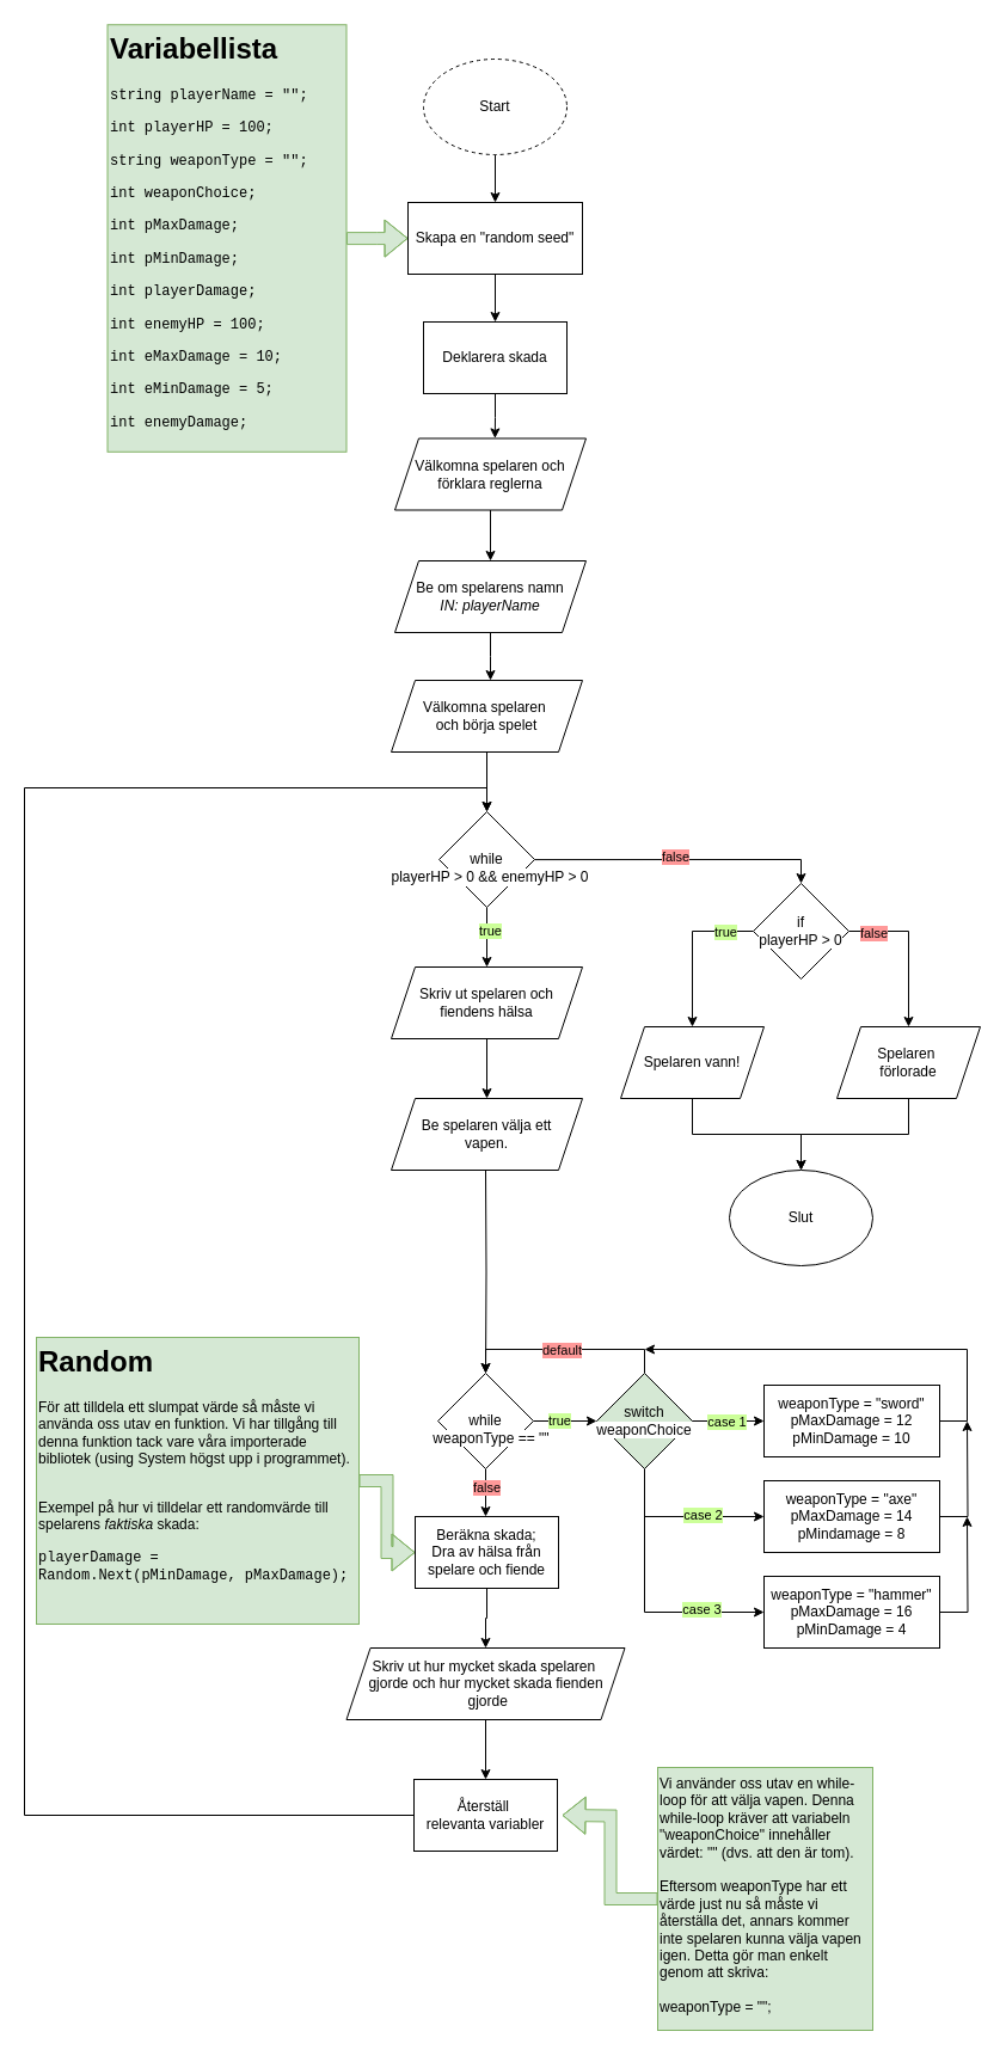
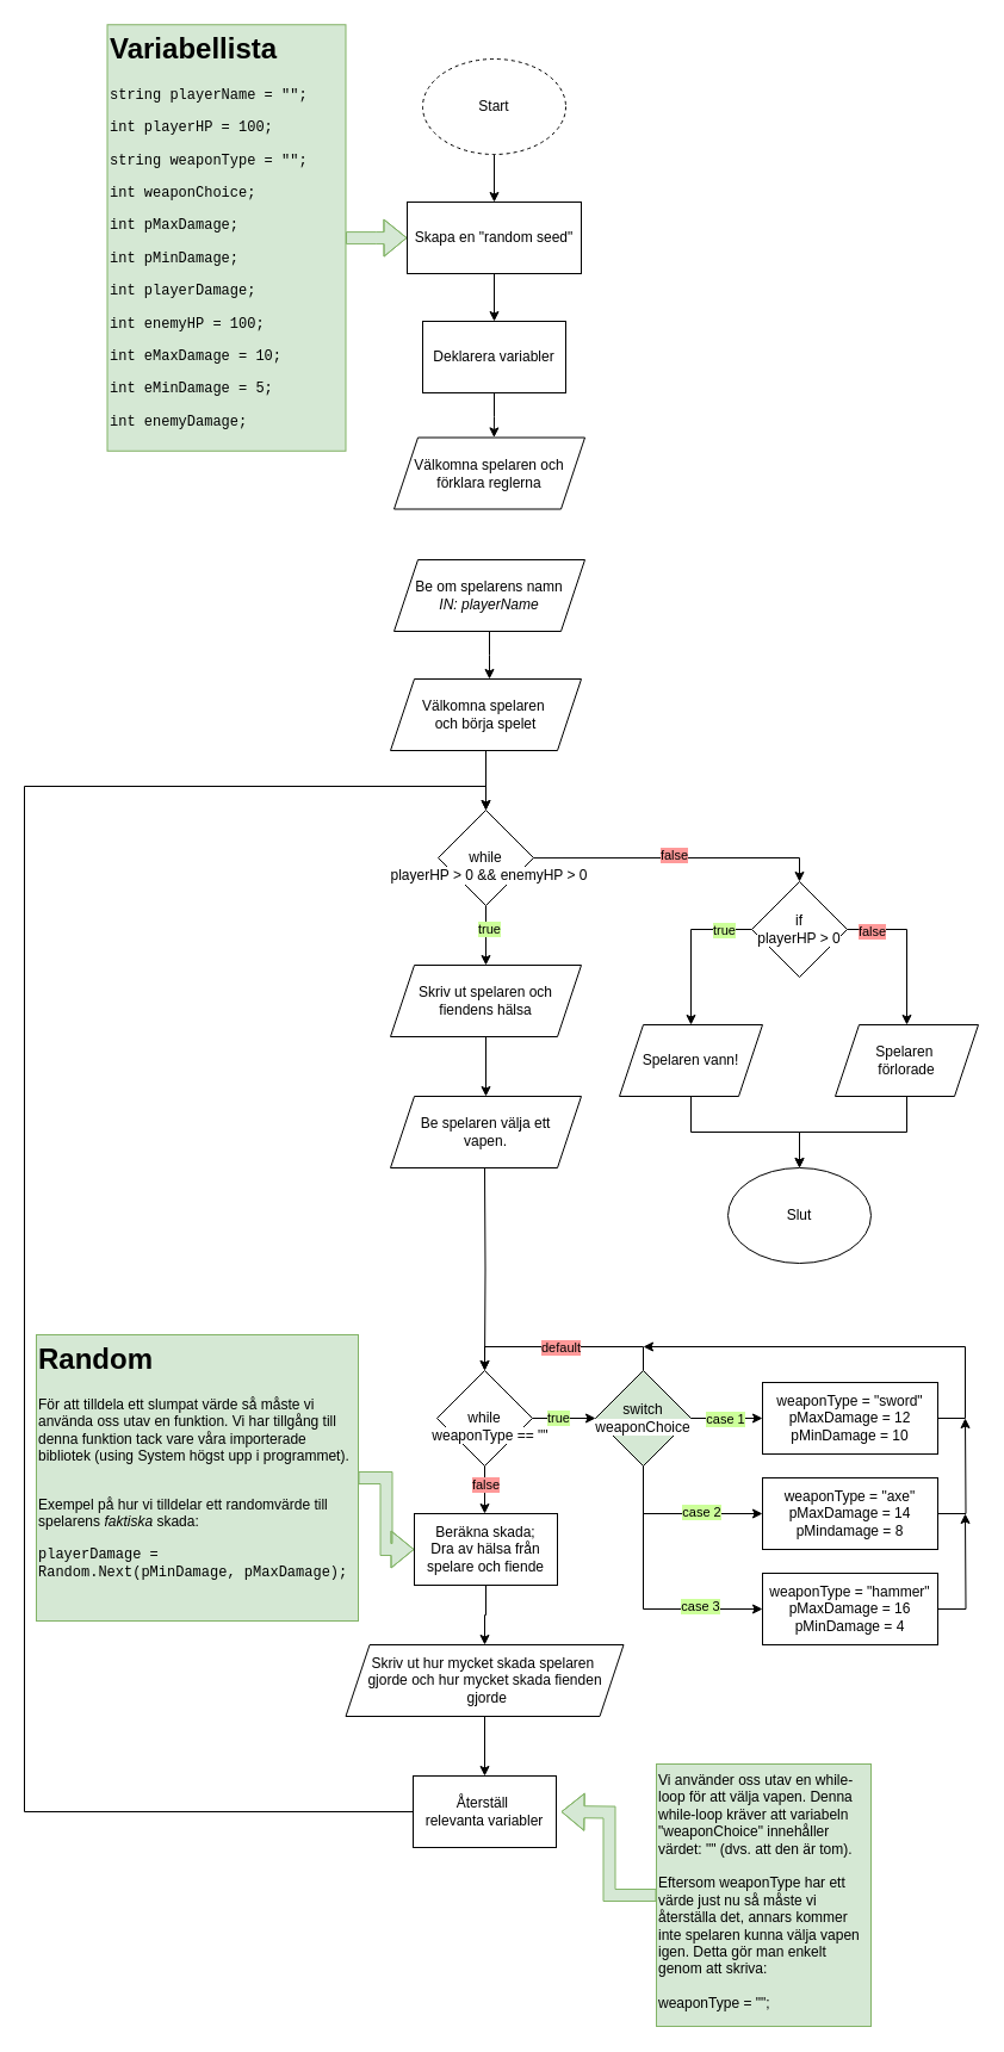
  <mxCell id="0" />
  <mxCell id="1" parent="0" />
  <mxCell id="2" style="edgeStyle=orthogonalEdgeStyle;rounded=0;orthogonalLoop=1;jettySize=auto;html=1;" edge="1" parent="1" source="3" target="5"><mxGeometry relative="1" as="geometry" /></mxCell>
  <mxCell id="3" value="Start" style="ellipse;whiteSpace=wrap;html=1;dashed=1;" vertex="1" parent="1"><mxGeometry x="354" y="49" width="120" height="80" as="geometry" /></mxCell>
  <mxCell id="4" style="edgeStyle=orthogonalEdgeStyle;rounded=0;orthogonalLoop=1;jettySize=auto;html=1;entryX=0.5;entryY=0;entryDx=0;entryDy=0;" edge="1" parent="1" source="5" target="7"><mxGeometry relative="1" as="geometry" /></mxCell>
  <mxCell id="5" value="Skapa en &quot;random seed&quot;" style="rounded=0;whiteSpace=wrap;html=1;" vertex="1" parent="1"><mxGeometry x="341" y="169" width="146" height="60" as="geometry" /></mxCell>
  <mxCell id="6" style="edgeStyle=orthogonalEdgeStyle;rounded=0;orthogonalLoop=1;jettySize=auto;html=1;entryX=0.524;entryY=-0.001;entryDx=0;entryDy=0;entryPerimeter=0;" edge="1" parent="1" source="7" target="11"><mxGeometry relative="1" as="geometry" /></mxCell>
- <mxCell id="7" value="Deklarera skada" style="rounded=0;whiteSpace=wrap;html=1;" vertex="1" parent="1"><mxGeometry x="354" y="269" width="120" height="60" as="geometry" /></mxCell>
+ <mxCell id="7" value="Deklarera variabler" style="rounded=0;whiteSpace=wrap;html=1;" vertex="1" parent="1"><mxGeometry x="354" y="269" width="120" height="60" as="geometry" /></mxCell>
  <mxCell id="8" style="edgeStyle=orthogonalEdgeStyle;rounded=0;orthogonalLoop=1;jettySize=auto;html=1;entryX=0;entryY=0.5;entryDx=0;entryDy=0;shape=flexArrow;fillColor=#d5e8d4;strokeColor=#82b366;" edge="1" parent="1" source="9" target="5"><mxGeometry relative="1" as="geometry" /></mxCell>
  <mxCell id="9" value="&lt;h1 style=&quot;margin-top: 0px;&quot;&gt;Variabellista&lt;/h1&gt;&lt;p&gt;&lt;font face=&quot;Courier New&quot;&gt;string playerName = &quot;&quot;;&lt;/font&gt;&lt;/p&gt;&lt;p&gt;&lt;font face=&quot;Courier New&quot;&gt;int playerHP = 100;&lt;/font&gt;&lt;/p&gt;&lt;p&gt;&lt;font face=&quot;Courier New&quot;&gt;string weaponType = &quot;&quot;;&lt;/font&gt;&lt;/p&gt;&lt;p&gt;&lt;font face=&quot;Courier New&quot;&gt;int weaponChoice;&lt;/font&gt;&lt;/p&gt;&lt;p&gt;&lt;font face=&quot;Courier New&quot;&gt;int pMaxDamage;&lt;/font&gt;&lt;/p&gt;&lt;p&gt;&lt;font face=&quot;Courier New&quot;&gt;int pMinDamage;&lt;/font&gt;&lt;/p&gt;&lt;p&gt;&lt;font face=&quot;Courier New&quot;&gt;int playerDamage;&lt;/font&gt;&lt;/p&gt;&lt;p&gt;&lt;font face=&quot;Courier New&quot;&gt;int enemyHP = 100;&lt;/font&gt;&lt;/p&gt;&lt;p&gt;&lt;font face=&quot;Courier New&quot;&gt;int eMaxDamage = 10;&lt;/font&gt;&lt;/p&gt;&lt;p&gt;&lt;font face=&quot;Courier New&quot;&gt;int eMinDamage = 5;&lt;/font&gt;&lt;/p&gt;&lt;p&gt;&lt;font face=&quot;Courier New&quot;&gt;int enemyDamage;&lt;/font&gt;&lt;/p&gt;&lt;p&gt;&lt;br&gt;&lt;/p&gt;" style="text;html=1;whiteSpace=wrap;overflow=hidden;rounded=0;fillColor=#d5e8d4;strokeColor=#82b366;" vertex="1" parent="1"><mxGeometry x="89.5" y="20.25" width="200" height="357.5" as="geometry" /></mxCell>
- <mxCell id="10" style="edgeStyle=orthogonalEdgeStyle;rounded=0;orthogonalLoop=1;jettySize=auto;html=1;entryX=0.5;entryY=0;entryDx=0;entryDy=0;" edge="1" parent="1" source="11" target="13"><mxGeometry relative="1" as="geometry" /></mxCell>
  <mxCell id="11" value="Välkomna spelaren och&lt;br&gt;förklara reglerna" style="shape=parallelogram;perimeter=parallelogramPerimeter;whiteSpace=wrap;html=1;fixedSize=1;" vertex="1" parent="1"><mxGeometry x="330" y="366.5" width="160" height="60" as="geometry" /></mxCell>
  <mxCell id="12" style="edgeStyle=orthogonalEdgeStyle;rounded=0;orthogonalLoop=1;jettySize=auto;html=1;entryX=0.5;entryY=0;entryDx=0;entryDy=0;" edge="1" parent="1" source="13"><mxGeometry relative="1" as="geometry"><mxPoint x="410" y="569" as="targetPoint" /></mxGeometry></mxCell>
  <mxCell id="13" value="Be om spelarens namn&lt;br&gt;&lt;i&gt;IN: playerName&lt;/i&gt;" style="shape=parallelogram;perimeter=parallelogramPerimeter;whiteSpace=wrap;html=1;fixedSize=1;" vertex="1" parent="1"><mxGeometry x="330" y="469" width="160" height="60" as="geometry" /></mxCell>
  <mxCell id="14" style="edgeStyle=orthogonalEdgeStyle;rounded=0;orthogonalLoop=1;jettySize=auto;html=1;entryX=0.5;entryY=0;entryDx=0;entryDy=0;" edge="1" parent="1" source="15" target="18"><mxGeometry relative="1" as="geometry" /></mxCell>
  <mxCell id="15" value="&lt;div&gt;Välkomna spelaren&amp;nbsp;&lt;/div&gt;&lt;div&gt;och börja spelet&lt;/div&gt;" style="shape=parallelogram;perimeter=parallelogramPerimeter;whiteSpace=wrap;html=1;fixedSize=1;" vertex="1" parent="1"><mxGeometry x="327" y="569" width="160" height="60" as="geometry" /></mxCell>
  <mxCell id="16" style="edgeStyle=orthogonalEdgeStyle;rounded=0;orthogonalLoop=1;jettySize=auto;html=1;entryX=0.5;entryY=0;entryDx=0;entryDy=0;" edge="1" parent="1" source="18" target="44"><mxGeometry relative="1" as="geometry" /></mxCell>
  <mxCell id="17" value="true" style="edgeLabel;html=1;align=center;verticalAlign=middle;resizable=0;points=[];labelBackgroundColor=#CCFF99;" vertex="1" connectable="0" parent="16"><mxGeometry x="-0.257" y="2" relative="1" as="geometry"><mxPoint as="offset" /></mxGeometry></mxCell>
  <mxCell id="18" value="while" style="rhombus;whiteSpace=wrap;html=1;" vertex="1" parent="1"><mxGeometry x="367" y="679" width="80" height="80" as="geometry" /></mxCell>
  <mxCell id="19" value="playerHP &amp;gt; 0 &amp;amp;&amp;amp; enemyHP &amp;gt; 0" style="text;html=1;align=center;verticalAlign=middle;whiteSpace=wrap;rounded=0;labelBackgroundColor=default;" vertex="1" parent="1"><mxGeometry x="315" y="719" width="190" height="30" as="geometry" /></mxCell>
  <mxCell id="20" value="Be spelaren välja ett&lt;br&gt;vapen." style="shape=parallelogram;perimeter=parallelogramPerimeter;whiteSpace=wrap;html=1;fixedSize=1;" vertex="1" parent="1"><mxGeometry x="327" y="919" width="160" height="60" as="geometry" /></mxCell>
  <mxCell id="21" style="edgeStyle=orthogonalEdgeStyle;rounded=0;orthogonalLoop=1;jettySize=auto;html=1;entryX=0.5;entryY=0;entryDx=0;entryDy=0;" edge="1" parent="1" target="41"><mxGeometry relative="1" as="geometry"><mxPoint x="406" y="979" as="sourcePoint" /></mxGeometry></mxCell>
  <mxCell id="22" style="edgeStyle=orthogonalEdgeStyle;rounded=0;orthogonalLoop=1;jettySize=auto;html=1;entryX=0;entryY=0.5;entryDx=0;entryDy=0;" edge="1" parent="1" source="30" target="32"><mxGeometry relative="1" as="geometry" /></mxCell>
  <mxCell id="23" value="case 1" style="edgeLabel;html=1;align=center;verticalAlign=middle;resizable=0;points=[];labelBackgroundColor=#CCFF99;" vertex="1" connectable="0" parent="22"><mxGeometry x="-0.06" relative="1" as="geometry"><mxPoint as="offset" /></mxGeometry></mxCell>
  <mxCell id="24" style="edgeStyle=orthogonalEdgeStyle;rounded=0;orthogonalLoop=1;jettySize=auto;html=1;entryX=0;entryY=0.5;entryDx=0;entryDy=0;" edge="1" parent="1" source="30" target="34"><mxGeometry relative="1" as="geometry"><Array as="points"><mxPoint x="539" y="1269" /></Array></mxGeometry></mxCell>
  <mxCell id="25" value="case 2" style="edgeLabel;html=1;align=center;verticalAlign=middle;resizable=0;points=[];labelBackgroundColor=#CCFF99;" vertex="1" connectable="0" parent="24"><mxGeometry x="0.264" y="2" relative="1" as="geometry"><mxPoint as="offset" /></mxGeometry></mxCell>
  <mxCell id="26" style="edgeStyle=orthogonalEdgeStyle;rounded=0;orthogonalLoop=1;jettySize=auto;html=1;entryX=0;entryY=0.5;entryDx=0;entryDy=0;" edge="1" parent="1" source="30" target="36"><mxGeometry relative="1" as="geometry"><Array as="points"><mxPoint x="539" y="1349" /></Array></mxGeometry></mxCell>
  <mxCell id="27" value="case 3" style="edgeLabel;html=1;align=center;verticalAlign=middle;resizable=0;points=[];labelBackgroundColor=#CCFF99;" vertex="1" connectable="0" parent="26"><mxGeometry x="0.514" y="3" relative="1" as="geometry"><mxPoint as="offset" /></mxGeometry></mxCell>
  <mxCell id="28" style="edgeStyle=orthogonalEdgeStyle;rounded=0;orthogonalLoop=1;jettySize=auto;html=1;entryX=0.5;entryY=0;entryDx=0;entryDy=0;" edge="1" parent="1" source="30" target="41"><mxGeometry relative="1" as="geometry"><Array as="points"><mxPoint x="539" y="1129" /><mxPoint x="406" y="1129" /></Array></mxGeometry></mxCell>
  <mxCell id="29" value="default" style="edgeLabel;html=1;align=center;verticalAlign=middle;resizable=0;points=[];labelBackgroundColor=#FF9999;" vertex="1" connectable="0" parent="28"><mxGeometry x="0.041" relative="1" as="geometry"><mxPoint as="offset" /></mxGeometry></mxCell>
  <mxCell id="30" value="&lt;div&gt;switch&lt;/div&gt;&lt;div&gt;&lt;span style=&quot;background-color: light-dark(#ffffff, var(--ge-dark-color, #121212));&quot;&gt;weaponChoice&lt;/span&gt;&lt;/div&gt;" style="rhombus;whiteSpace=wrap;html=1;fillColor=#d5e8d4;" vertex="1" parent="1"><mxGeometry x="499" y="1149" width="80" height="80" as="geometry" /></mxCell>
  <mxCell id="31" style="edgeStyle=orthogonalEdgeStyle;rounded=0;orthogonalLoop=1;jettySize=auto;html=1;exitX=1;exitY=0.5;exitDx=0;exitDy=0;" edge="1" parent="1" source="32"><mxGeometry relative="1" as="geometry"><mxPoint x="539" y="1129" as="targetPoint" /><Array as="points"><mxPoint x="809" y="1189" /><mxPoint x="809" y="1129" /></Array></mxGeometry></mxCell>
  <mxCell id="32" value="weaponType = &quot;sword&quot;&lt;br&gt;pMaxDamage = 12&lt;br&gt;pMinDamage = 10" style="rounded=0;whiteSpace=wrap;html=1;" vertex="1" parent="1"><mxGeometry x="639" y="1159" width="147" height="60" as="geometry" /></mxCell>
  <mxCell id="33" style="edgeStyle=orthogonalEdgeStyle;rounded=0;orthogonalLoop=1;jettySize=auto;html=1;" edge="1" parent="1" source="34"><mxGeometry relative="1" as="geometry"><mxPoint x="809" y="1189" as="targetPoint" /></mxGeometry></mxCell>
  <mxCell id="34" value="weaponType = &quot;axe&quot;&lt;br&gt;pMaxDamage = 14&lt;br&gt;pMindamage = 8" style="rounded=0;whiteSpace=wrap;html=1;" vertex="1" parent="1"><mxGeometry x="639" y="1239" width="147" height="60" as="geometry" /></mxCell>
  <mxCell id="35" style="edgeStyle=orthogonalEdgeStyle;rounded=0;orthogonalLoop=1;jettySize=auto;html=1;" edge="1" parent="1" source="36"><mxGeometry relative="1" as="geometry"><mxPoint x="809" y="1269" as="targetPoint" /></mxGeometry></mxCell>
  <mxCell id="36" value="weaponType = &quot;hammer&quot;&lt;br&gt;pMaxDamage = 16&lt;br&gt;pMinDamage = 4" style="rounded=0;whiteSpace=wrap;html=1;" vertex="1" parent="1"><mxGeometry x="639" y="1319" width="147" height="60" as="geometry" /></mxCell>
  <mxCell id="37" style="edgeStyle=orthogonalEdgeStyle;rounded=0;orthogonalLoop=1;jettySize=auto;html=1;entryX=0;entryY=0.5;entryDx=0;entryDy=0;" edge="1" parent="1" source="41" target="30"><mxGeometry relative="1" as="geometry" /></mxCell>
  <mxCell id="38" value="true" style="edgeLabel;html=1;align=center;verticalAlign=middle;resizable=0;points=[];labelBackgroundColor=#CCFF99;" vertex="1" connectable="0" parent="37"><mxGeometry x="-0.207" y="1" relative="1" as="geometry"><mxPoint as="offset" /></mxGeometry></mxCell>
  <mxCell id="39" style="edgeStyle=orthogonalEdgeStyle;rounded=0;orthogonalLoop=1;jettySize=auto;html=1;entryX=0.5;entryY=0;entryDx=0;entryDy=0;" edge="1" parent="1" source="41"><mxGeometry relative="1" as="geometry"><mxPoint x="406" y="1269" as="targetPoint" /></mxGeometry></mxCell>
  <mxCell id="40" value="false" style="edgeLabel;html=1;align=center;verticalAlign=middle;resizable=0;points=[];labelBackgroundColor=#FF9999;" vertex="1" connectable="0" parent="39"><mxGeometry x="-0.276" relative="1" as="geometry"><mxPoint as="offset" /></mxGeometry></mxCell>
  <mxCell id="41" value="while" style="rhombus;whiteSpace=wrap;html=1;" vertex="1" parent="1"><mxGeometry x="366" y="1149" width="80" height="80" as="geometry" /></mxCell>
  <mxCell id="42" value="&lt;span style=&quot;background-color: light-dark(#ffffff, var(--ge-dark-color, #121212));&quot;&gt;weaponType == &quot;&quot;&lt;/span&gt;" style="text;html=1;align=center;verticalAlign=middle;whiteSpace=wrap;rounded=0;" vertex="1" parent="1"><mxGeometry x="346" y="1189" width="130" height="30" as="geometry" /></mxCell>
  <mxCell id="43" style="edgeStyle=orthogonalEdgeStyle;rounded=0;orthogonalLoop=1;jettySize=auto;html=1;entryX=0.5;entryY=0;entryDx=0;entryDy=0;" edge="1" parent="1" source="44" target="20"><mxGeometry relative="1" as="geometry" /></mxCell>
  <mxCell id="44" value="Skriv ut spelaren och fiendens hälsa" style="shape=parallelogram;perimeter=parallelogramPerimeter;whiteSpace=wrap;html=1;fixedSize=1;" vertex="1" parent="1"><mxGeometry x="327" y="809" width="160" height="60" as="geometry" /></mxCell>
  <mxCell id="45" style="edgeStyle=orthogonalEdgeStyle;rounded=0;orthogonalLoop=1;jettySize=auto;html=1;entryX=0.5;entryY=0;entryDx=0;entryDy=0;" edge="1" parent="1" source="46" target="50"><mxGeometry relative="1" as="geometry" /></mxCell>
  <mxCell id="46" value="Beräkna skada;&lt;br&gt;Dra av hälsa från&lt;br&gt;spelare och fiende" style="rounded=0;whiteSpace=wrap;html=1;" vertex="1" parent="1"><mxGeometry x="347" y="1269" width="120" height="60" as="geometry" /></mxCell>
  <mxCell id="47" style="edgeStyle=orthogonalEdgeStyle;rounded=0;orthogonalLoop=1;jettySize=auto;html=1;entryX=0;entryY=0.5;entryDx=0;entryDy=0;fillColor=#d5e8d4;strokeColor=#82b366;shape=flexArrow;" edge="1" parent="1" source="48" target="46"><mxGeometry relative="1" as="geometry" /></mxCell>
  <mxCell id="48" value="&lt;h1 style=&quot;margin-top: 0px;&quot;&gt;Random&lt;/h1&gt;&lt;div&gt;För att tilldela ett slumpat värde så måste vi använda oss utav en funktion. Vi har tillgång till denna funktion tack vare våra importerade bibliotek (using System högst upp i programmet).&lt;/div&gt;&lt;div&gt;&lt;br&gt;&lt;/div&gt;&lt;p&gt;Exempel på hur vi tilldelar ett randomvärde till spelarens &lt;i&gt;faktiska &lt;/i&gt;skada:&lt;/p&gt;&lt;p&gt;&lt;font face=&quot;Courier New&quot;&gt;playerDamage = Random.Next(pMinDamage, pMaxDamage);&lt;/font&gt;&lt;/p&gt;&lt;p&gt;&lt;br&gt;&lt;/p&gt;" style="text;html=1;whiteSpace=wrap;overflow=hidden;rounded=0;fillColor=#d5e8d4;strokeColor=#82b366;" vertex="1" parent="1"><mxGeometry x="30" y="1119" width="270" height="240" as="geometry" /></mxCell>
  <mxCell id="49" style="edgeStyle=orthogonalEdgeStyle;rounded=0;orthogonalLoop=1;jettySize=auto;html=1;entryX=0.5;entryY=0;entryDx=0;entryDy=0;" edge="1" parent="1" source="50" target="52"><mxGeometry relative="1" as="geometry" /></mxCell>
  <mxCell id="50" value="&lt;div&gt;Skriv ut hur mycket skada spelaren&amp;nbsp;&lt;/div&gt;&lt;div&gt;gjorde och hur mycket skada fienden&lt;/div&gt;&lt;div&gt;&amp;nbsp;gjorde&lt;/div&gt;" style="shape=parallelogram;perimeter=parallelogramPerimeter;whiteSpace=wrap;html=1;fixedSize=1;" vertex="1" parent="1"><mxGeometry x="289.5" y="1379" width="233" height="60" as="geometry" /></mxCell>
  <mxCell id="51" style="edgeStyle=orthogonalEdgeStyle;rounded=0;orthogonalLoop=1;jettySize=auto;html=1;entryX=0.5;entryY=0;entryDx=0;entryDy=0;" edge="1" parent="1" source="52" target="18"><mxGeometry relative="1" as="geometry"><Array as="points"><mxPoint x="20" y="1519" /><mxPoint x="20" y="659" /><mxPoint x="407" y="659" /></Array></mxGeometry></mxCell>
  <mxCell id="52" value="&lt;div&gt;Återställ&amp;nbsp;&lt;/div&gt;&lt;div&gt;relevanta variabler&lt;/div&gt;" style="rounded=0;whiteSpace=wrap;html=1;" vertex="1" parent="1"><mxGeometry x="346" y="1489" width="120" height="60" as="geometry" /></mxCell>
  <mxCell id="53" style="edgeStyle=orthogonalEdgeStyle;rounded=0;orthogonalLoop=1;jettySize=auto;html=1;shape=flexArrow;fillColor=#d5e8d4;strokeColor=#82b366;" edge="1" parent="1" source="54"><mxGeometry relative="1" as="geometry"><mxPoint x="470" y="1519" as="targetPoint" /></mxGeometry></mxCell>
  <mxCell id="54" value="Vi använder oss utav en while-loop för att välja vapen. Denna while-loop kräver att variabeln &quot;weaponChoice&quot; innehåller värdet: &quot;&quot; (dvs. att den är tom).&amp;nbsp;&lt;br&gt;&lt;br&gt;&lt;div&gt;Eftersom weaponType har ett värde just nu så måste vi återställa det, annars kommer inte spelaren kunna välja vapen igen. Detta gör man enkelt genom att skriva:&lt;/div&gt;&lt;div&gt;&lt;br&gt;&lt;/div&gt;&lt;div&gt;weaponType = &quot;&quot;;&lt;/div&gt;" style="text;html=1;whiteSpace=wrap;overflow=hidden;rounded=0;fillColor=#d5e8d4;strokeColor=#82b366;" vertex="1" parent="1"><mxGeometry x="550" y="1479" width="180" height="220" as="geometry" /></mxCell>
  <mxCell id="55" style="edgeStyle=orthogonalEdgeStyle;rounded=0;orthogonalLoop=1;jettySize=auto;html=1;entryX=0.5;entryY=0;entryDx=0;entryDy=0;exitX=0;exitY=0.5;exitDx=0;exitDy=0;" edge="1" parent="1" source="59" target="63"><mxGeometry relative="1" as="geometry" /></mxCell>
  <mxCell id="56" value="true" style="edgeLabel;html=1;align=center;verticalAlign=middle;resizable=0;points=[];labelBackgroundColor=#CCFF99;" vertex="1" connectable="0" parent="55"><mxGeometry x="-0.634" relative="1" as="geometry"><mxPoint as="offset" /></mxGeometry></mxCell>
  <mxCell id="57" style="edgeStyle=orthogonalEdgeStyle;rounded=0;orthogonalLoop=1;jettySize=auto;html=1;entryX=0.5;entryY=0;entryDx=0;entryDy=0;exitX=1;exitY=0.5;exitDx=0;exitDy=0;" edge="1" parent="1" source="59" target="65"><mxGeometry relative="1" as="geometry" /></mxCell>
  <mxCell id="58" value="false" style="edgeLabel;html=1;align=center;verticalAlign=middle;resizable=0;points=[];labelBackgroundColor=#FF9999;" vertex="1" connectable="0" parent="57"><mxGeometry x="-0.692" y="-1" relative="1" as="geometry"><mxPoint as="offset" /></mxGeometry></mxCell>
  <mxCell id="59" value="&lt;div&gt;&lt;span style=&quot;background-color: light-dark(#ffffff, var(--ge-dark-color, #121212));&quot;&gt;if&lt;/span&gt;&lt;/div&gt;&lt;div&gt;&lt;span style=&quot;background-color: light-dark(#ffffff, var(--ge-dark-color, #121212));&quot;&gt;playerHP &amp;gt; 0&lt;/span&gt;&lt;/div&gt;" style="rhombus;whiteSpace=wrap;html=1;" vertex="1" parent="1"><mxGeometry x="630" y="739" width="80" height="80" as="geometry" /></mxCell>
  <mxCell id="60" value="" style="endArrow=classic;html=1;rounded=0;exitX=0.695;exitY=-0.03;exitDx=0;exitDy=0;exitPerimeter=0;entryX=0.5;entryY=0;entryDx=0;entryDy=0;" edge="1" parent="1" target="59"><mxGeometry width="50" height="50" relative="1" as="geometry"><mxPoint x="447.05" y="719.1" as="sourcePoint" /><mxPoint x="639" y="720" as="targetPoint" /><Array as="points"><mxPoint x="670" y="719" /></Array></mxGeometry></mxCell>
  <mxCell id="61" value="false" style="edgeLabel;html=1;align=center;verticalAlign=middle;resizable=0;points=[];labelBackgroundColor=#FF9999;" vertex="1" connectable="0" parent="60"><mxGeometry x="-0.034" y="3" relative="1" as="geometry"><mxPoint as="offset" /></mxGeometry></mxCell>
  <mxCell id="62" style="edgeStyle=orthogonalEdgeStyle;rounded=0;orthogonalLoop=1;jettySize=auto;html=1;entryX=0.5;entryY=0;entryDx=0;entryDy=0;" edge="1" parent="1" source="63" target="66"><mxGeometry relative="1" as="geometry" /></mxCell>
  <mxCell id="63" value="Spelaren vann!" style="shape=parallelogram;perimeter=parallelogramPerimeter;whiteSpace=wrap;html=1;fixedSize=1;" vertex="1" parent="1"><mxGeometry x="519" y="859" width="120" height="60" as="geometry" /></mxCell>
  <mxCell id="64" style="edgeStyle=orthogonalEdgeStyle;rounded=0;orthogonalLoop=1;jettySize=auto;html=1;" edge="1" parent="1" source="65" target="66"><mxGeometry relative="1" as="geometry" /></mxCell>
  <mxCell id="65" value="&lt;div&gt;Spelaren&amp;nbsp;&lt;/div&gt;&lt;div&gt;förlorade&lt;/div&gt;" style="shape=parallelogram;perimeter=parallelogramPerimeter;whiteSpace=wrap;html=1;fixedSize=1;" vertex="1" parent="1"><mxGeometry x="700" y="859" width="120" height="60" as="geometry" /></mxCell>
  <mxCell id="66" value="Slut" style="ellipse;whiteSpace=wrap;html=1;" vertex="1" parent="1"><mxGeometry x="610" y="979" width="120" height="80" as="geometry" /></mxCell>
